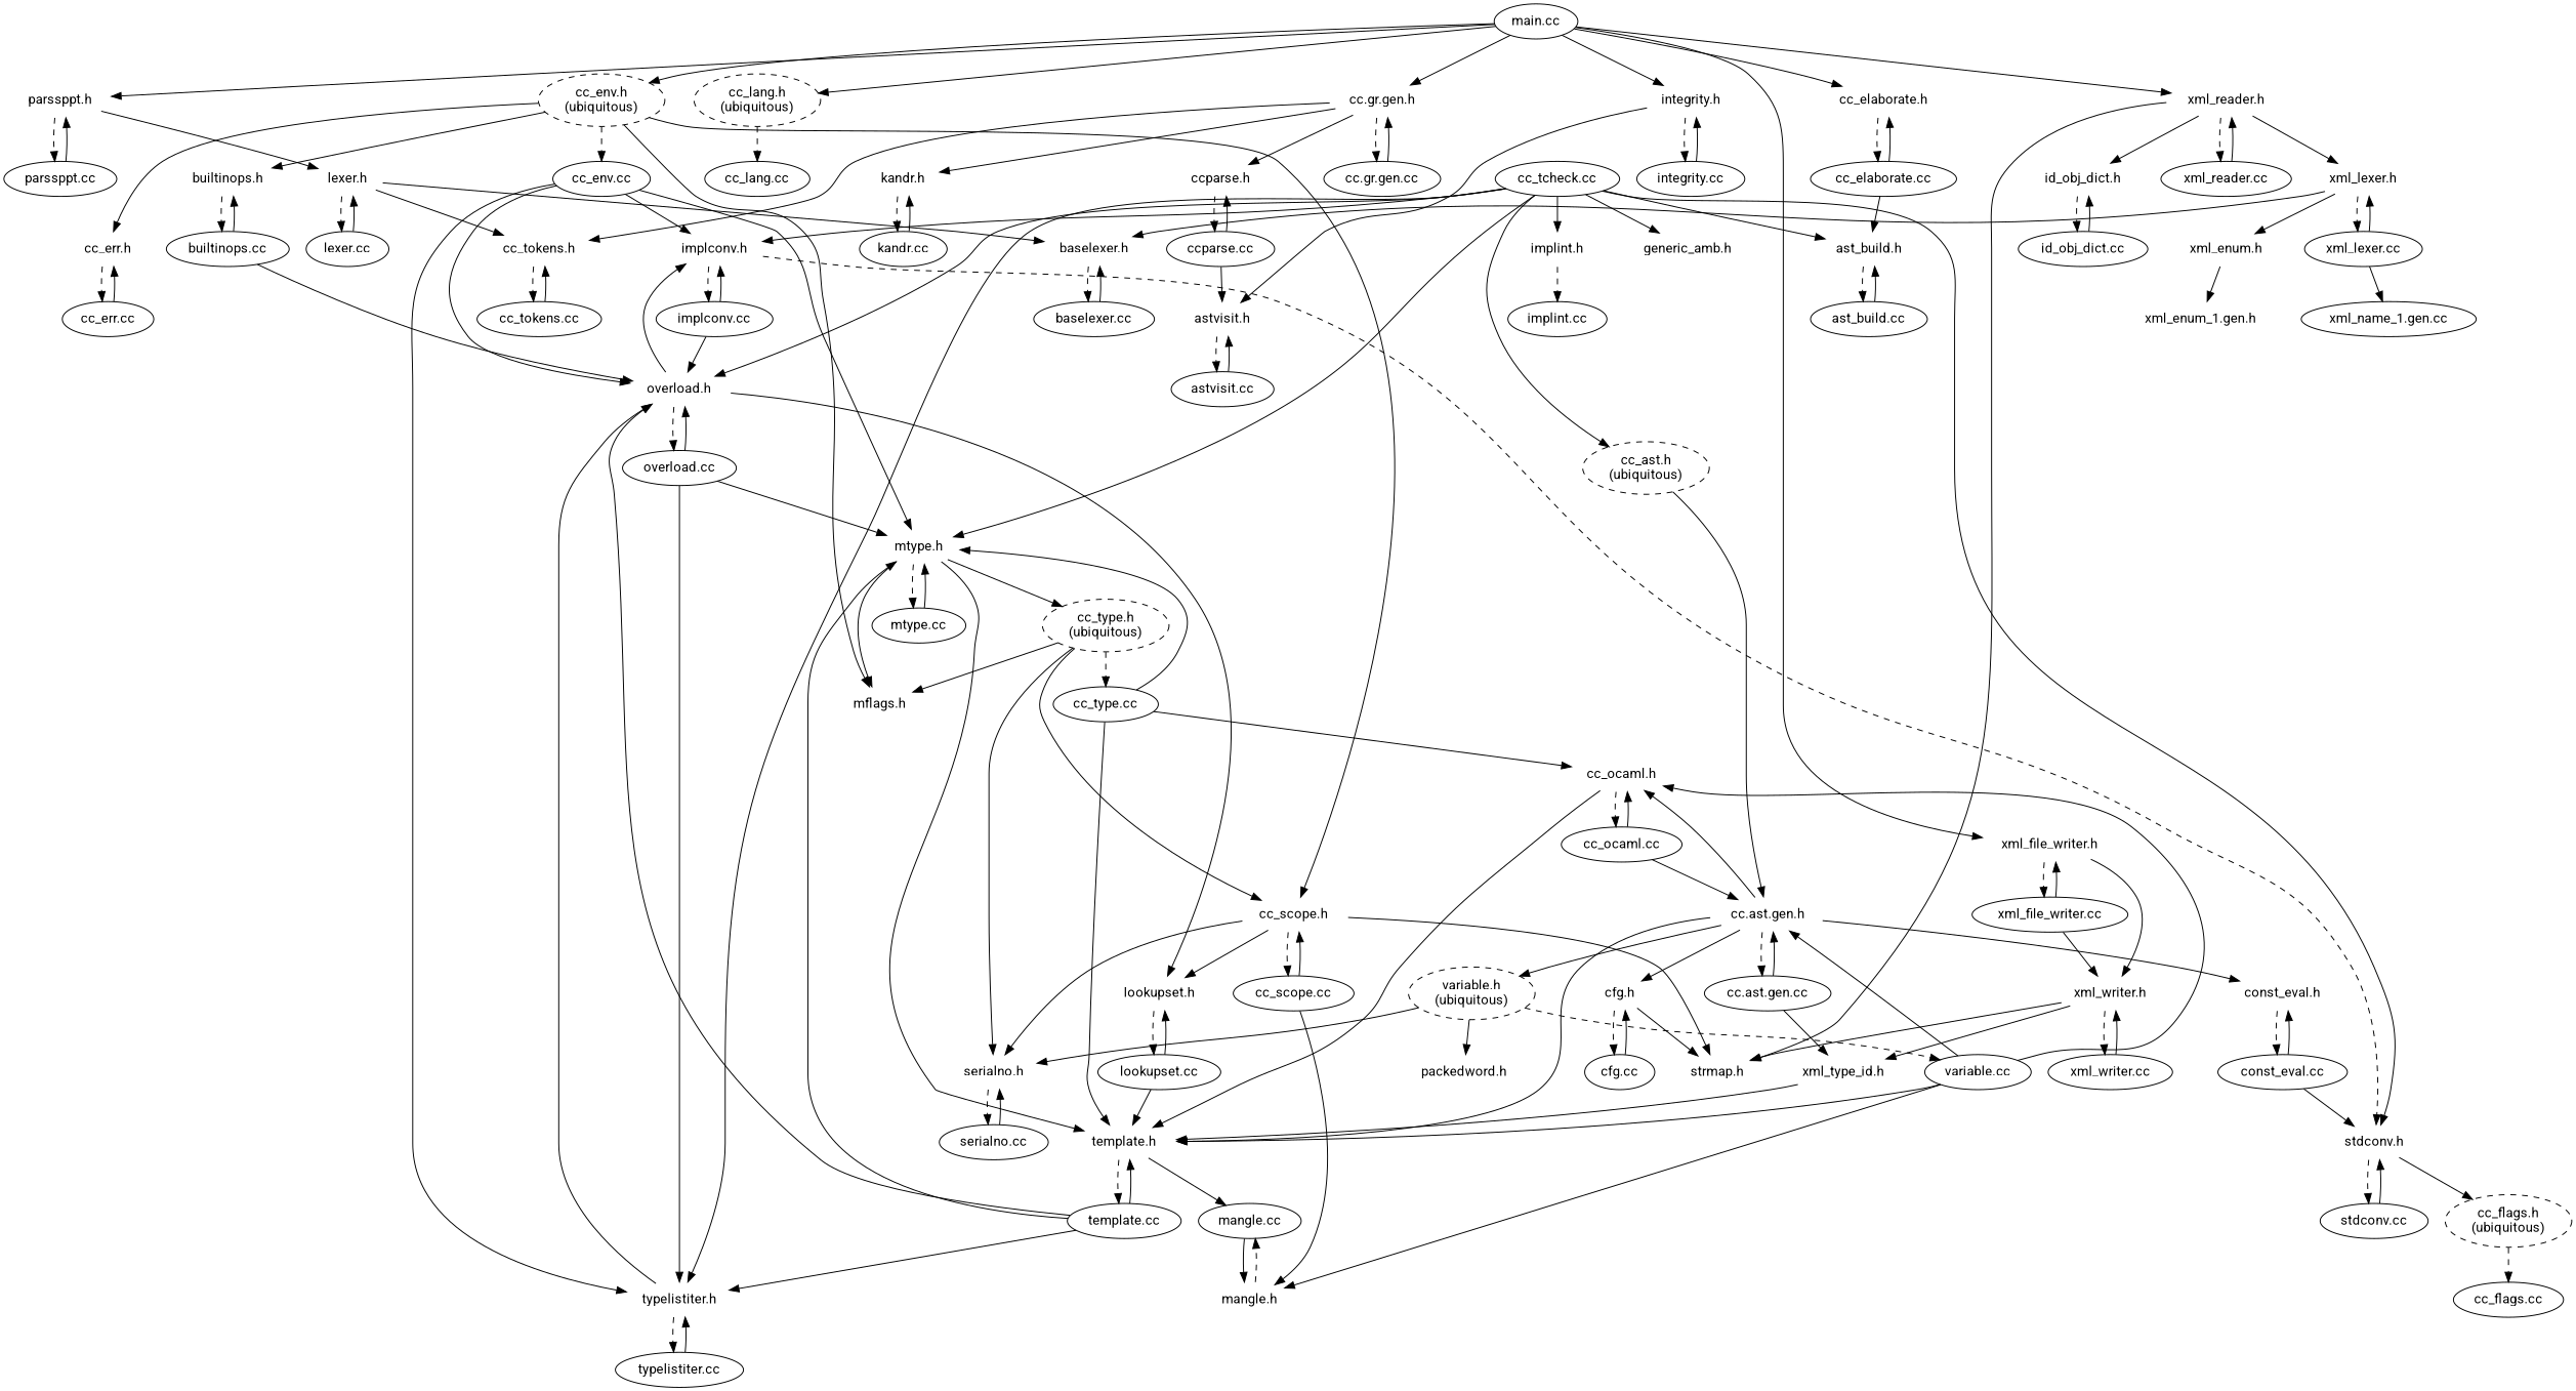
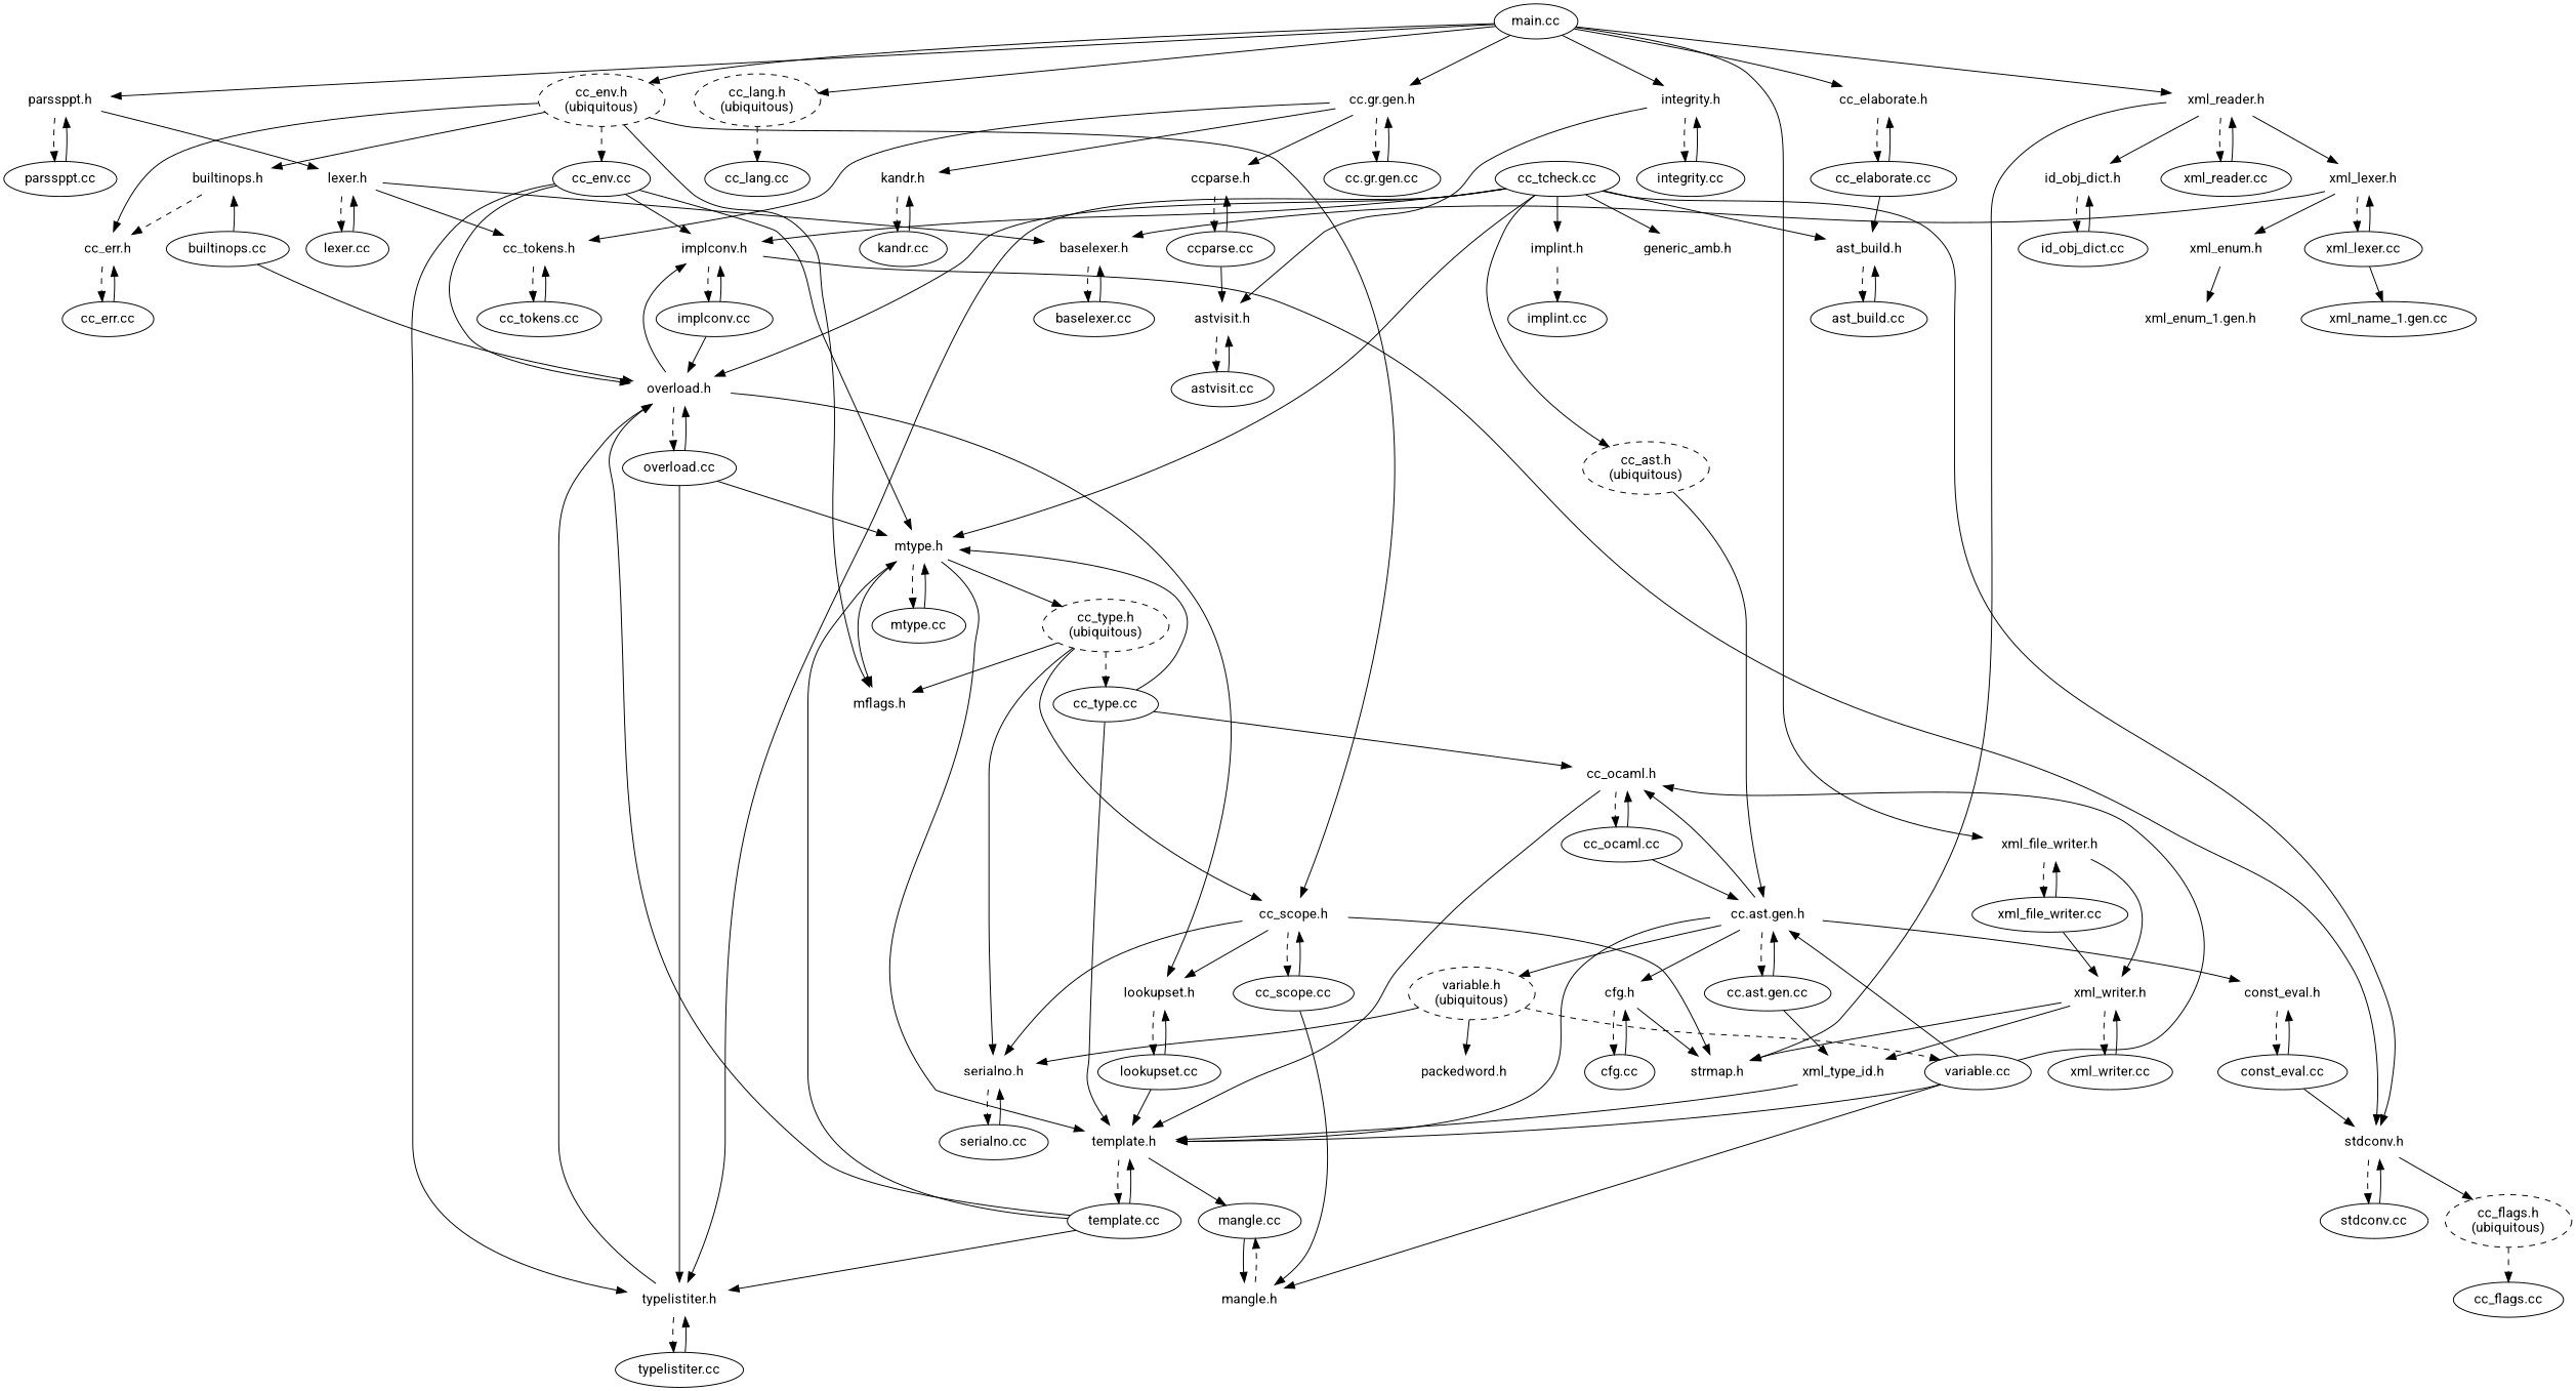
  digraph {
    fontname=Roboto
    node [fontname=Roboto]
    edge [fontname=Roboto]
    "parssppt.h" [color=white]
    "parssppt.cc"
    "lexer.h" [color=white]
    "main.cc"
    n5 [label="cc_env.h\n(ubiquitous)" style=dashed]
    n6 [label="cc_lang.h\n(ubiquitous)" style=dashed]
    "cc.gr.gen.h" [color=white]
    "cc_elaborate.h" [color=white]
    "integrity.h" [color=white]
    "xml_file_writer.h" [color=white]
    "xml_reader.h" [color=white]
    "cc_env.cc"
    "cc_scope.h" [color=white]
    "cc_err.h" [color=white]
    "builtinops.h" [color=white]
    "mflags.h" [color=white]
    "cc_lang.cc"
    "cc.gr.gen.cc"
    "cc_tokens.h" [color=white]
    "ccparse.h" [color=white]
    "kandr.h" [color=white]
    "cc_elaborate.cc"
    "integrity.cc"
    "astvisit.h" [color=white]
    "xml_file_writer.cc"
    "xml_writer.h" [color=white]
    "xml_reader.cc"
    "id_obj_dict.h" [color=white]
    "strmap.h" [color=white]
    "xml_lexer.h" [color=white]
    "lexer.cc"
    "baselexer.h" [color=white]
    "implconv.h" [color=white]
    "overload.h" [color=white]
    "typelistiter.h" [color=white]
    "mtype.h" [color=white]
    "lookupset.h" [color=white]
    "cc_scope.cc"
    "serialno.h" [color=white]
    "cc_err.cc"
    "builtinops.cc"
    "cc_tokens.cc"
    "ccparse.cc"
    "kandr.cc"
    "ast_build.h" [color=white]
    "astvisit.cc"
    "xml_writer.cc"
    "xml_type_id.h" [color=white]
    "id_obj_dict.cc"
    "xml_lexer.cc"
    "xml_enum.h" [color=white]
    n52 [label="cc_ast.h\n(ubiquitous)" style=dashed]
    "cc.ast.gen.h" [color=white]
    "cc_tcheck.cc"
    "stdconv.h" [color=white]
    "generic_amb.h" [color=white]
    "implint.h" [color=white]
    "stdconv.cc"
    n59 [label="cc_flags.h\n(ubiquitous)" style=dashed]
    "implconv.cc"
    "overload.cc"
    "implint.cc"
    "ast_build.cc"
    "typelistiter.cc"
    "mtype.cc"
    n66 [label="cc_type.h\n(ubiquitous)" style=dashed]
    "template.h" [color=white]
    "cc.ast.gen.cc"
    "cc_ocaml.h" [color=white]
    n70 [label="variable.h\n(ubiquitous)" style=dashed]
    "const_eval.h" [color=white]
    "cfg.h" [color=white]
    "cc_flags.cc"
    "lookupset.cc"
    "cc_type.cc"
    "template.cc"
    "mangle.cc"
    "baselexer.cc"
    "mangle.h" [color=white]
    "serialno.cc"
    "xml_name_1.gen.cc"
    "xml_enum_1.gen.h" [color=white]
    "cc_ocaml.cc"
    "variable.cc"
    "packedword.h" [color=white]
    "const_eval.cc"
    "cfg.cc"
    "parssppt.h" -> "parssppt.cc" [style=dashed weight=10]
    "parssppt.h" -> "lexer.h"
    "parssppt.cc" -> "parssppt.h" [weight=10]
    "lexer.h" -> "cc_tokens.h"
    "lexer.h" -> "lexer.cc" [style=dashed weight=10]
    "lexer.h" -> "baselexer.h"
    "main.cc" -> "parssppt.h"
    "main.cc" -> n5
    "main.cc" -> n6
    "main.cc" -> "cc.gr.gen.h"
    "main.cc" -> "cc_elaborate.h"
    "main.cc" -> "integrity.h"
    "main.cc" -> "xml_file_writer.h"
    "main.cc" -> "xml_reader.h"
    n5 -> "cc_env.cc" [style=dashed weight=10]
    n5 -> "cc_scope.h"
    n5 -> "cc_err.h"
    n5 -> "builtinops.h"
    n5 -> "mflags.h"
    n6 -> "cc_lang.cc" [style=dashed weight=10]
    "cc.gr.gen.h" -> "cc.gr.gen.cc" [style=dashed weight=10]
    "cc.gr.gen.h" -> "cc_tokens.h"
    "cc.gr.gen.h" -> "ccparse.h"
    "cc.gr.gen.h" -> "kandr.h"
    "cc_elaborate.h" -> "cc_elaborate.cc" [style=dashed weight=10]
    "integrity.h" -> "integrity.cc" [style=dashed weight=10]
    "integrity.h" -> "astvisit.h"
    "xml_file_writer.h" -> "xml_file_writer.cc" [style=dashed weight=10]
    "xml_file_writer.h" -> "xml_writer.h"
    "xml_reader.h" -> "xml_reader.cc" [style=dashed weight=10]
    "xml_reader.h" -> "id_obj_dict.h"
    "xml_reader.h" -> "strmap.h"
    "xml_reader.h" -> "xml_lexer.h"
    "cc_env.cc" -> "implconv.h"
    "cc_env.cc" -> "overload.h"
    "cc_env.cc" -> "typelistiter.h"
    "cc_env.cc" -> "mtype.h"
    "cc_scope.h" -> "strmap.h"
    "cc_scope.h" -> "lookupset.h"
    "cc_scope.h" -> "cc_scope.cc" [style=dashed weight=10]
    "cc_scope.h" -> "serialno.h"
    "cc_err.h" -> "cc_err.cc" [style=dashed weight=10]
-   "builtinops.h" -> "builtinops.cc" [style=dashed weight=10]
+   "builtinops.h" -> "cc_err.h" [style=dashed weight=10]
    "cc.gr.gen.cc" -> "cc.gr.gen.h" [weight=10]
    "cc_tokens.h" -> "cc_tokens.cc" [style=dashed weight=10]
    "ccparse.h" -> "ccparse.cc" [style=dashed weight=10]
    "kandr.h" -> "kandr.cc" [style=dashed weight=10]
    "cc_elaborate.cc" -> "cc_elaborate.h" [weight=10]
    "cc_elaborate.cc" -> "ast_build.h"
    "integrity.cc" -> "integrity.h" [weight=10]
    "astvisit.h" -> "astvisit.cc" [style=dashed weight=10]
    "xml_file_writer.cc" -> "xml_file_writer.h" [weight=10]
    "xml_file_writer.cc" -> "xml_writer.h"
    "xml_writer.h" -> "strmap.h"
    "xml_writer.h" -> "xml_writer.cc" [style=dashed weight=10]
    "xml_writer.h" -> "xml_type_id.h"
    "xml_reader.cc" -> "xml_reader.h" [weight=10]
    "id_obj_dict.h" -> "id_obj_dict.cc" [style=dashed weight=10]
    "xml_lexer.h" -> "baselexer.h"
    "xml_lexer.h" -> "xml_lexer.cc" [style=dashed weight=10]
    "xml_lexer.h" -> "xml_enum.h"
    "lexer.cc" -> "lexer.h" [weight=10]
    "baselexer.h" -> "baselexer.cc" [style=dashed weight=10]
-   "implconv.h" -> "stdconv.h" [style=dashed]
+   "implconv.h" -> "stdconv.h"
    "implconv.h" -> "implconv.cc" [style=dashed weight=10]
    "overload.h" -> "implconv.h"
    "overload.h" -> "lookupset.h"
    "overload.h" -> "overload.cc" [style=dashed weight=10]
    "typelistiter.h" -> "overload.h"
    "typelistiter.h" -> "typelistiter.cc" [style=dashed weight=10]
    "mtype.h" -> "mflags.h"
    "mtype.h" -> "mtype.cc" [style=dashed weight=10]
    "mtype.h" -> n66
    "mtype.h" -> "template.h"
    "lookupset.h" -> "lookupset.cc" [style=dashed weight=10]
    "cc_scope.cc" -> "cc_scope.h" [weight=10]
    "cc_scope.cc" -> "mangle.h"
    "serialno.h" -> "serialno.cc" [style=dashed weight=10]
    "cc_err.cc" -> "cc_err.h" [weight=10]
    "builtinops.cc" -> "builtinops.h" [weight=10]
    "builtinops.cc" -> "overload.h"
    "cc_tokens.cc" -> "cc_tokens.h" [weight=10]
    "ccparse.cc" -> "ccparse.h" [weight=10]
    "ccparse.cc" -> "astvisit.h"
    "kandr.cc" -> "kandr.h" [weight=10]
    "ast_build.h" -> "ast_build.cc" [style=dashed weight=10]
    "astvisit.cc" -> "astvisit.h" [weight=10]
    "xml_writer.cc" -> "xml_writer.h" [weight=10]
    "xml_type_id.h" -> "template.h"
    "id_obj_dict.cc" -> "id_obj_dict.h" [weight=10]
    "xml_lexer.cc" -> "xml_lexer.h" [weight=10]
    "xml_lexer.cc" -> "xml_name_1.gen.cc"
    "xml_enum.h" -> "xml_enum_1.gen.h"
    n52 -> "cc.ast.gen.h"
    "cc.ast.gen.h" -> "template.h"
    "cc.ast.gen.h" -> "cc.ast.gen.cc" [style=dashed weight=10]
    "cc.ast.gen.h" -> "cc_ocaml.h"
    "cc.ast.gen.h" -> n70
    "cc.ast.gen.h" -> "const_eval.h"
    "cc.ast.gen.h" -> "cfg.h"
    "cc_tcheck.cc" -> "implconv.h"
    "cc_tcheck.cc" -> "overload.h"
    "cc_tcheck.cc" -> "typelistiter.h"
    "cc_tcheck.cc" -> "mtype.h"
    "cc_tcheck.cc" -> "ast_build.h"
    "cc_tcheck.cc" -> n52
    "cc_tcheck.cc" -> "stdconv.h"
    "cc_tcheck.cc" -> "generic_amb.h"
    "cc_tcheck.cc" -> "implint.h"
    "stdconv.h" -> "stdconv.cc" [style=dashed weight=10]
    "stdconv.h" -> n59
    "implint.h" -> "implint.cc" [style=dashed weight=10]
    "stdconv.cc" -> "stdconv.h" [weight=10]
    n59 -> "cc_flags.cc" [style=dashed weight=10]
    "implconv.cc" -> "implconv.h" [weight=10]
    "implconv.cc" -> "overload.h"
    "overload.cc" -> "overload.h" [weight=10]
    "overload.cc" -> "typelistiter.h"
    "overload.cc" -> "mtype.h"
    "ast_build.cc" -> "ast_build.h" [weight=10]
    "typelistiter.cc" -> "typelistiter.h" [weight=10]
    "mtype.cc" -> "mtype.h" [weight=10]
    n66 -> "cc_scope.h"
    n66 -> "mflags.h"
    n66 -> "serialno.h"
    n66 -> "cc_type.cc" [style=dashed weight=10]
    "template.h" -> "template.cc" [style=dashed weight=10]
    "template.h" -> "mangle.cc"
    "cc.ast.gen.cc" -> "xml_type_id.h"
    "cc.ast.gen.cc" -> "cc.ast.gen.h" [weight=10]
    "cc_ocaml.h" -> "template.h"
    "cc_ocaml.h" -> "cc_ocaml.cc" [style=dashed weight=10]
    n70 -> "serialno.h"
    n70 -> "variable.cc" [style=dashed weight=10]
    n70 -> "packedword.h"
    "const_eval.h" -> "const_eval.cc" [style=dashed weight=10]
    "cfg.h" -> "strmap.h"
    "cfg.h" -> "cfg.cc" [style=dashed weight=10]
    "lookupset.cc" -> "lookupset.h" [weight=10]
    "lookupset.cc" -> "template.h"
    "cc_type.cc" -> "mtype.h"
    "cc_type.cc" -> "template.h"
    "cc_type.cc" -> "cc_ocaml.h"
    "template.cc" -> "overload.h"
    "template.cc" -> "typelistiter.h"
    "template.cc" -> "mtype.h"
    "template.cc" -> "template.h" [weight=10]
    "mangle.cc" -> "mangle.h" [weight=10]
    "baselexer.cc" -> "baselexer.h" [weight=10]
    "mangle.h" -> "mangle.cc" [style=dashed weight=10]
    "serialno.cc" -> "serialno.h" [weight=10]
    "cc_ocaml.cc" -> "cc.ast.gen.h"
    "cc_ocaml.cc" -> "cc_ocaml.h" [weight=10]
    "variable.cc" -> "cc.ast.gen.h"
    "variable.cc" -> "template.h"
    "variable.cc" -> "cc_ocaml.h"
    "variable.cc" -> "mangle.h"
    "const_eval.cc" -> "stdconv.h"
    "const_eval.cc" -> "const_eval.h" [weight=10]
    "cfg.cc" -> "cfg.h" [weight=10]
  }
